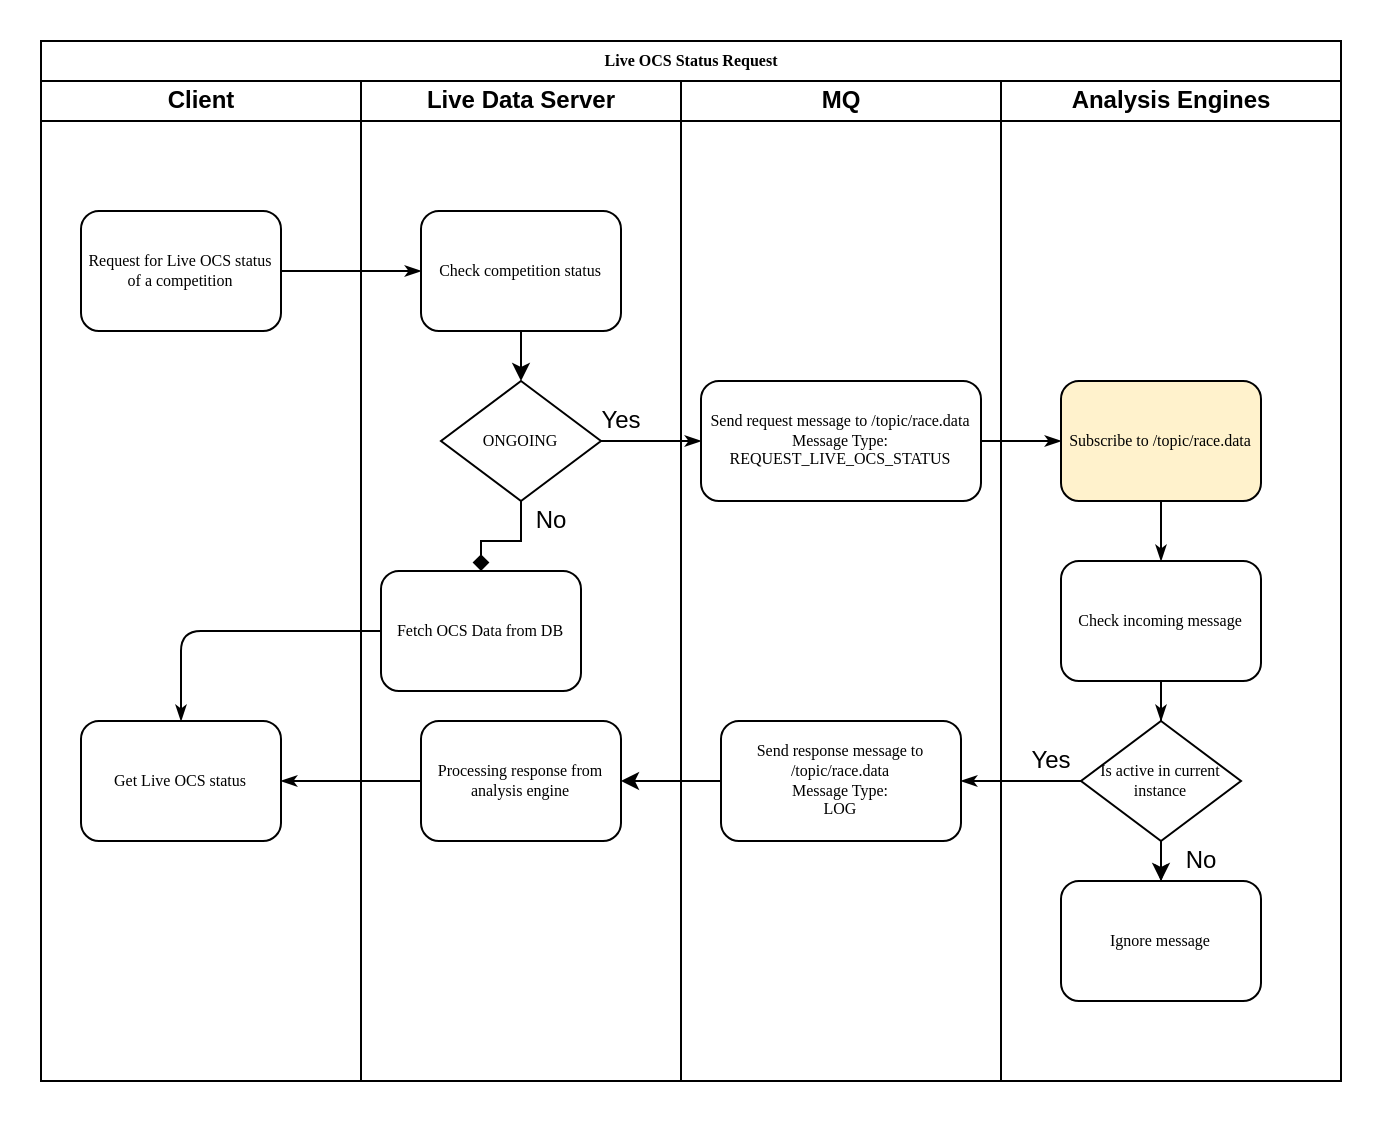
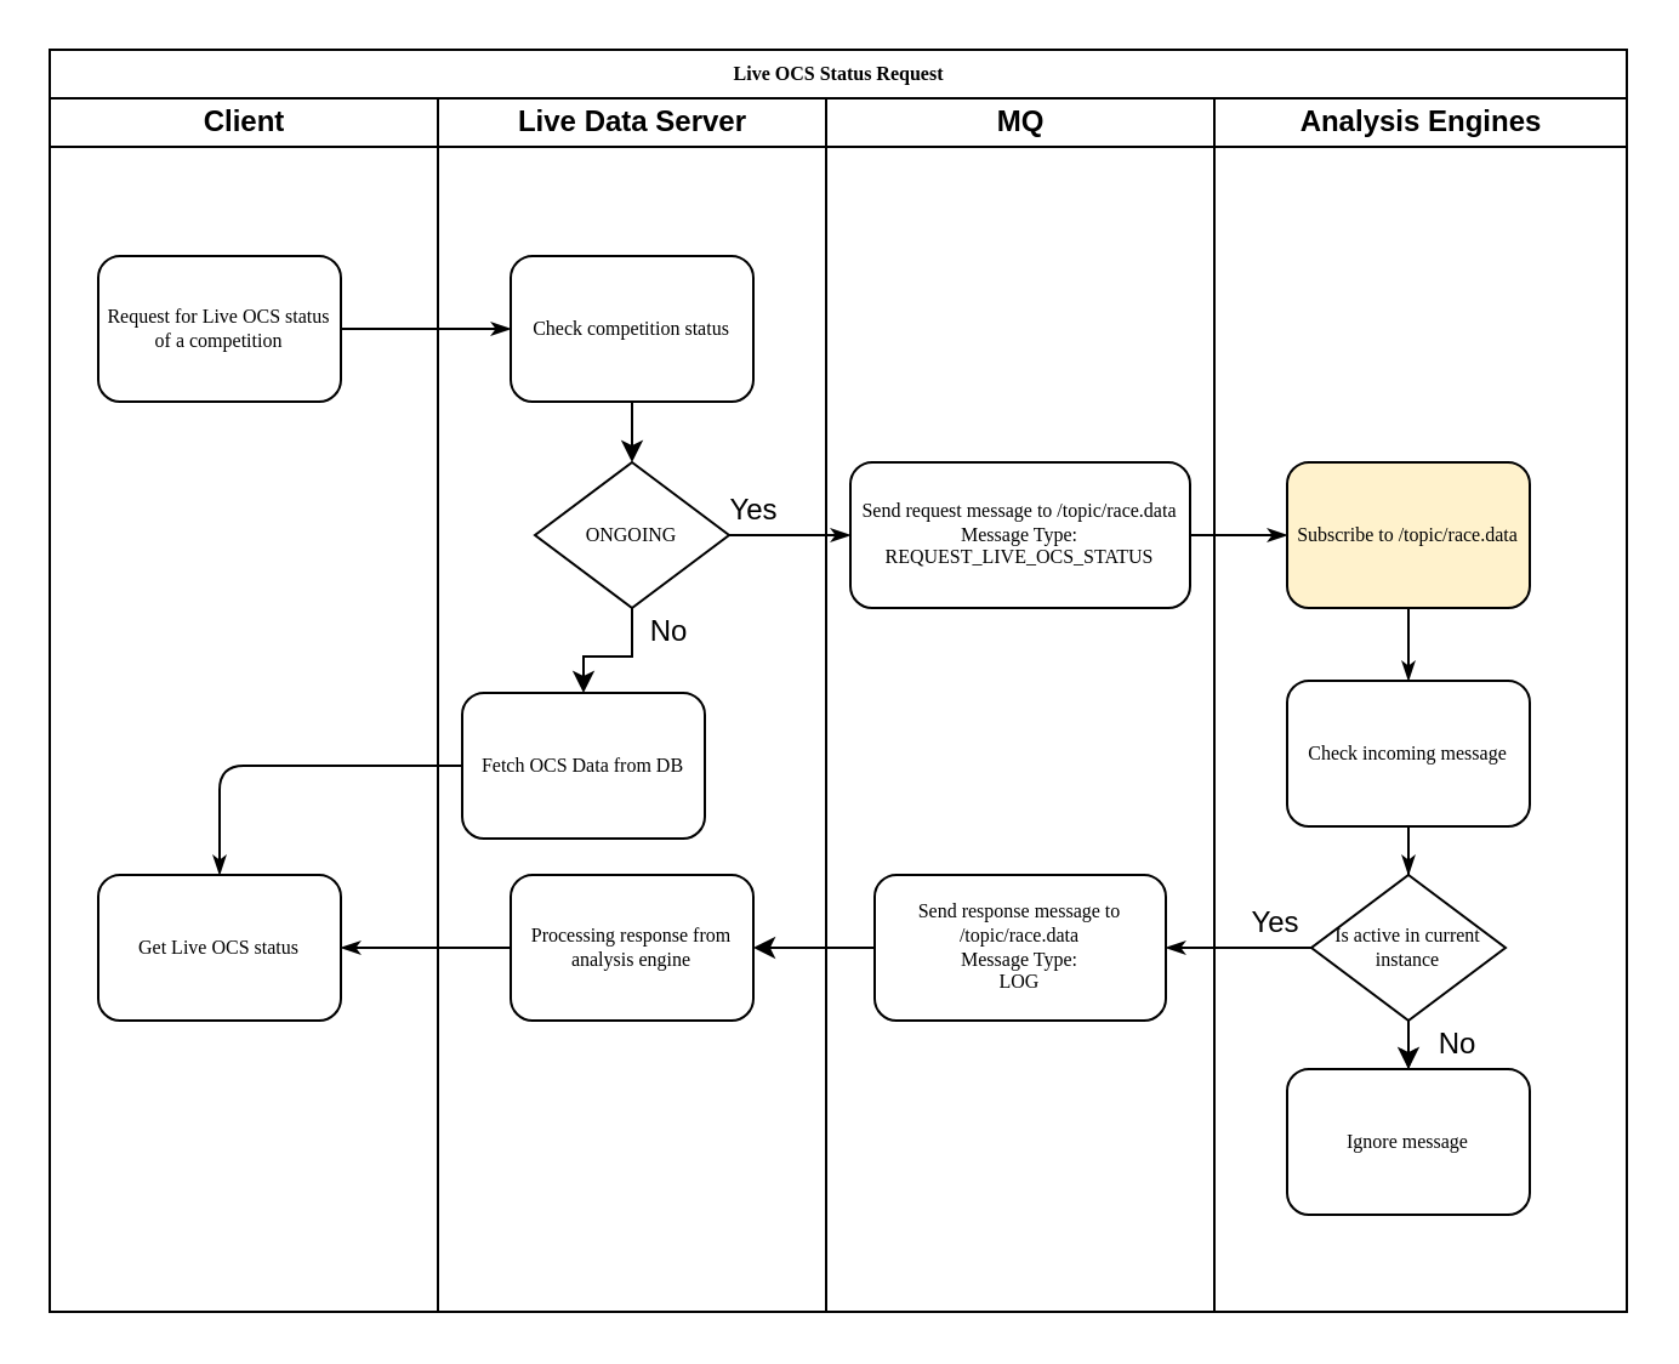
  <mxCell id="0" />
  <mxCell id="1" parent="0" />
  <mxCell id="2" value="Live OCS Status Request" style="swimlane;html=1;childLayout=stackLayout;startSize=20;rounded=0;shadow=0;labelBackgroundColor=none;strokeWidth=1;fontFamily=Verdana;fontSize=8;align=center;" parent="1" vertex="1"><mxGeometry x="20" y="20" width="650" height="520" as="geometry" /></mxCell>
  <mxCell id="3" value="Client" style="swimlane;html=1;startSize=20;" parent="2" vertex="1"><mxGeometry y="20" width="160" height="500" as="geometry" /></mxCell>
  <mxCell id="4" value="Request for Live OCS status of a competition" style="rounded=1;whiteSpace=wrap;html=1;shadow=0;labelBackgroundColor=none;strokeWidth=1;fontFamily=Verdana;fontSize=8;align=center;" parent="3" vertex="1"><mxGeometry x="20" y="65" width="100" height="60" as="geometry" /></mxCell>
  <mxCell id="5" value="Get Live OCS status" style="rounded=1;whiteSpace=wrap;html=1;shadow=0;labelBackgroundColor=none;strokeWidth=1;fontFamily=Verdana;fontSize=8;align=center;" parent="3" vertex="1"><mxGeometry x="20" y="320" width="100" height="60" as="geometry" /></mxCell>
  <mxCell id="6" style="edgeStyle=orthogonalEdgeStyle;rounded=1;html=1;labelBackgroundColor=none;startArrow=none;startFill=0;startSize=5;endArrow=classicThin;endFill=1;endSize=5;jettySize=auto;orthogonalLoop=1;strokeWidth=1;fontFamily=Verdana;fontSize=8" parent="2" source="4" target="10" edge="1"><mxGeometry relative="1" as="geometry" /></mxCell>
  <mxCell id="7" style="edgeStyle=orthogonalEdgeStyle;rounded=1;html=1;labelBackgroundColor=none;startArrow=none;startFill=0;startSize=5;endArrow=classicThin;endFill=1;endSize=5;jettySize=auto;orthogonalLoop=1;strokeWidth=1;fontFamily=Verdana;fontSize=8" parent="2" source="15" target="5" edge="1"><mxGeometry relative="1" as="geometry"><mxPoint x="360.0" y="290" as="sourcePoint" /></mxGeometry></mxCell>
  <mxCell id="8" style="edgeStyle=orthogonalEdgeStyle;rounded=1;html=1;labelBackgroundColor=none;startArrow=none;startFill=0;startSize=5;endArrow=classicThin;endFill=1;endSize=5;jettySize=auto;orthogonalLoop=1;strokeWidth=1;fontFamily=Verdana;fontSize=8" parent="2" edge="1"><mxGeometry relative="1" as="geometry"><mxPoint x="655.034" y="20" as="sourcePoint" /><mxPoint x="655.034" y="20" as="targetPoint" /></mxGeometry></mxCell>
  <mxCell id="9" value="Live Data Server" style="swimlane;html=1;startSize=20;" parent="2" vertex="1"><mxGeometry x="160" y="20" width="160" height="500" as="geometry" /></mxCell>
  <mxCell id="10" value="Check competition status" style="rounded=1;whiteSpace=wrap;html=1;shadow=0;labelBackgroundColor=none;strokeWidth=1;fontFamily=Verdana;fontSize=8;align=center;" parent="9" vertex="1"><mxGeometry x="30" y="65" width="100" height="60" as="geometry" /></mxCell>
- <mxCell id="11" value="" style="edgeStyle=orthogonalEdgeStyle;rounded=0;orthogonalLoop=1;jettySize=auto;html=1;endArrow=diamond;" edge="1" parent="9" source="12" target="16"><mxGeometry relative="1" as="geometry" /></mxCell>
+ <mxCell id="11" value="" style="edgeStyle=orthogonalEdgeStyle;rounded=0;orthogonalLoop=1;jettySize=auto;html=1;" edge="1" parent="9" source="12" target="16"><mxGeometry relative="1" as="geometry" /></mxCell>
  <mxCell id="12" value="ONGOING" style="rhombus;whiteSpace=wrap;html=1;rounded=0;shadow=0;labelBackgroundColor=none;strokeWidth=1;fontFamily=Verdana;fontSize=8;align=center;" vertex="1" parent="9"><mxGeometry x="40" y="150" width="80" height="60" as="geometry" /></mxCell>
  <mxCell id="13" value="" style="edgeStyle=orthogonalEdgeStyle;rounded=0;orthogonalLoop=1;jettySize=auto;html=1;exitX=0.75;exitY=1;exitDx=0;exitDy=0;entryX=0.5;entryY=0;entryDx=0;entryDy=0;" edge="1" parent="9" source="10" target="12"><mxGeometry relative="1" as="geometry"><mxPoint x="250.0" y="225" as="sourcePoint" /><mxPoint x="250.0" y="250" as="targetPoint" /></mxGeometry></mxCell>
  <mxCell id="14" value="Yes" style="text;html=1;align=center;verticalAlign=middle;resizable=0;points=[];autosize=1;strokeColor=none;fillColor=none;" vertex="1" parent="9"><mxGeometry x="110" y="160" width="40" height="20" as="geometry" /></mxCell>
  <mxCell id="15" value="Processing response from analysis engine" style="rounded=1;whiteSpace=wrap;html=1;shadow=0;labelBackgroundColor=none;strokeWidth=1;fontFamily=Verdana;fontSize=8;align=center;" vertex="1" parent="9"><mxGeometry x="30" y="320" width="100" height="60" as="geometry" /></mxCell>
  <mxCell id="16" value="Fetch OCS Data from DB" style="rounded=1;whiteSpace=wrap;html=1;shadow=0;labelBackgroundColor=none;strokeWidth=1;fontFamily=Verdana;fontSize=8;align=center;" vertex="1" parent="9"><mxGeometry x="10" y="245" width="100" height="60" as="geometry" /></mxCell>
  <mxCell id="17" value="No" style="text;html=1;align=center;verticalAlign=middle;resizable=0;points=[];autosize=1;strokeColor=none;fillColor=none;" vertex="1" parent="9"><mxGeometry x="80" y="210" width="30" height="20" as="geometry" /></mxCell>
  <mxCell id="18" value="MQ" style="swimlane;html=1;startSize=20;" parent="2" vertex="1"><mxGeometry x="320" y="20" width="160" height="500" as="geometry" /></mxCell>
  <mxCell id="19" value="Send request message to /topic/race.data&lt;br&gt;Message Type: REQUEST_LIVE_OCS_STATUS" style="rounded=1;whiteSpace=wrap;html=1;shadow=0;labelBackgroundColor=none;strokeWidth=1;fontFamily=Verdana;fontSize=8;align=center;" parent="18" vertex="1"><mxGeometry x="10" y="150" width="140" height="60" as="geometry" /></mxCell>
  <mxCell id="20" value="Send response message to /topic/race.data&lt;br&gt;Message Type:&lt;br&gt;LOG" style="rounded=1;whiteSpace=wrap;html=1;shadow=0;labelBackgroundColor=none;strokeWidth=1;fontFamily=Verdana;fontSize=8;align=center;fontStyle=0" vertex="1" parent="18"><mxGeometry x="20" y="320" width="120" height="60" as="geometry" /></mxCell>
  <mxCell id="21" value="Analysis Engines" style="swimlane;html=1;startSize=20;" parent="2" vertex="1"><mxGeometry x="480" y="20" width="170" height="500" as="geometry" /></mxCell>
  <mxCell id="22" value="" style="edgeStyle=orthogonalEdgeStyle;rounded=0;orthogonalLoop=1;jettySize=auto;html=1;" edge="1" parent="21" source="23" target="25"><mxGeometry relative="1" as="geometry" /></mxCell>
  <mxCell id="23" value="Check incoming message" style="rounded=1;whiteSpace=wrap;html=1;shadow=0;labelBackgroundColor=none;strokeWidth=1;fontFamily=Verdana;fontSize=8;align=center;" parent="21" vertex="1"><mxGeometry x="30" y="240" width="100" height="60" as="geometry" /></mxCell>
  <mxCell id="24" value="Is active in current instance" style="rhombus;whiteSpace=wrap;html=1;rounded=0;shadow=0;labelBackgroundColor=none;strokeWidth=1;fontFamily=Verdana;fontSize=8;align=center;" parent="21" vertex="1"><mxGeometry x="40" y="320" width="80" height="60" as="geometry" /></mxCell>
  <mxCell id="25" value="Ignore message" style="rounded=1;whiteSpace=wrap;html=1;shadow=0;labelBackgroundColor=none;strokeWidth=1;fontFamily=Verdana;fontSize=8;align=center;" parent="21" vertex="1"><mxGeometry x="30" y="400" width="100" height="60" as="geometry" /></mxCell>
  <mxCell id="26" style="edgeStyle=orthogonalEdgeStyle;rounded=1;html=1;labelBackgroundColor=none;startArrow=none;startFill=0;startSize=5;endArrow=classicThin;endFill=1;endSize=5;jettySize=auto;orthogonalLoop=1;strokeColor=#000000;strokeWidth=1;fontFamily=Verdana;fontSize=8;fontColor=#000000;" parent="21" source="23" target="24" edge="1"><mxGeometry relative="1" as="geometry" /></mxCell>
  <mxCell id="27" style="edgeStyle=orthogonalEdgeStyle;rounded=1;html=1;labelBackgroundColor=none;startArrow=none;startFill=0;startSize=5;endArrow=classicThin;endFill=1;endSize=5;jettySize=auto;orthogonalLoop=1;strokeWidth=1;fontFamily=Verdana;fontSize=8" parent="21" source="24" target="25" edge="1"><mxGeometry relative="1" as="geometry" /></mxCell>
  <mxCell id="28" value="Subscribe to /topic/race.data" style="rounded=1;whiteSpace=wrap;html=1;shadow=0;labelBackgroundColor=none;strokeWidth=1;fontFamily=Verdana;fontSize=8;align=center;fillColor=#fff2cc;" vertex="1" parent="21"><mxGeometry x="30" y="150" width="100" height="60" as="geometry" /></mxCell>
  <mxCell id="29" style="edgeStyle=orthogonalEdgeStyle;rounded=1;html=1;labelBackgroundColor=none;startArrow=none;startFill=0;startSize=5;endArrow=classicThin;endFill=1;endSize=5;jettySize=auto;orthogonalLoop=1;strokeWidth=1;fontFamily=Verdana;fontSize=8;exitX=0.5;exitY=1;exitDx=0;exitDy=0;entryX=0.5;entryY=0;entryDx=0;entryDy=0;" edge="1" parent="21" source="28" target="23"><mxGeometry relative="1" as="geometry"><mxPoint x="-70.0" y="220" as="sourcePoint" /><mxPoint x="-70.0" y="250" as="targetPoint" /></mxGeometry></mxCell>
  <mxCell id="30" value="Yes" style="text;html=1;align=center;verticalAlign=middle;resizable=0;points=[];autosize=1;strokeColor=none;fillColor=none;" vertex="1" parent="21"><mxGeometry x="5" y="330" width="40" height="20" as="geometry" /></mxCell>
  <mxCell id="31" style="edgeStyle=orthogonalEdgeStyle;rounded=1;html=1;labelBackgroundColor=none;startArrow=none;startFill=0;startSize=5;endArrow=classicThin;endFill=1;endSize=5;jettySize=auto;orthogonalLoop=1;strokeWidth=1;fontFamily=Verdana;fontSize=8;exitX=1;exitY=0.5;exitDx=0;exitDy=0;entryX=0;entryY=0.5;entryDx=0;entryDy=0;" edge="1" parent="2" source="12" target="19"><mxGeometry relative="1" as="geometry"><mxPoint x="450.0" y="300" as="sourcePoint" /><mxPoint x="340" y="210" as="targetPoint" /></mxGeometry></mxCell>
  <mxCell id="32" style="edgeStyle=orthogonalEdgeStyle;rounded=1;html=1;labelBackgroundColor=none;startArrow=none;startFill=0;startSize=5;endArrow=classicThin;endFill=1;endSize=5;jettySize=auto;orthogonalLoop=1;strokeWidth=1;fontFamily=Verdana;fontSize=8;exitX=1;exitY=0.5;exitDx=0;exitDy=0;entryX=0;entryY=0.5;entryDx=0;entryDy=0;" edge="1" parent="2" source="19" target="28"><mxGeometry relative="1" as="geometry"><mxPoint x="290.0" y="210" as="sourcePoint" /><mxPoint x="480" y="200" as="targetPoint" /></mxGeometry></mxCell>
  <mxCell id="33" style="edgeStyle=orthogonalEdgeStyle;rounded=1;html=1;labelBackgroundColor=none;startArrow=none;startFill=0;startSize=5;endArrow=classicThin;endFill=1;endSize=5;jettySize=auto;orthogonalLoop=1;strokeWidth=1;fontFamily=Verdana;fontSize=8;exitX=0;exitY=0.5;exitDx=0;exitDy=0;entryX=1;entryY=0.5;entryDx=0;entryDy=0;" edge="1" parent="2" source="24" target="20"><mxGeometry relative="1" as="geometry"><mxPoint x="370.0" y="300" as="sourcePoint" /><mxPoint x="80" y="245" as="targetPoint" /></mxGeometry></mxCell>
  <mxCell id="34" style="edgeStyle=orthogonalEdgeStyle;rounded=1;html=1;labelBackgroundColor=none;startArrow=none;startFill=0;startSize=5;endArrow=classicThin;endFill=1;endSize=5;jettySize=auto;orthogonalLoop=1;strokeWidth=1;fontFamily=Verdana;fontSize=8;exitX=0;exitY=0.5;exitDx=0;exitDy=0;entryX=0.5;entryY=0;entryDx=0;entryDy=0;" edge="1" parent="2" source="16" target="5"><mxGeometry relative="1" as="geometry"><mxPoint x="200.0" y="380" as="sourcePoint" /><mxPoint x="130" y="380" as="targetPoint" /></mxGeometry></mxCell>
  <mxCell id="35" value="" style="edgeStyle=orthogonalEdgeStyle;rounded=0;orthogonalLoop=1;jettySize=auto;html=1;" edge="1" parent="2" source="20" target="15"><mxGeometry relative="1" as="geometry" /></mxCell>
  <mxCell id="36" value="No" style="text;html=1;align=center;verticalAlign=middle;resizable=0;points=[];autosize=1;strokeColor=none;fillColor=none;" vertex="1" parent="1"><mxGeometry x="585" y="420" width="30" height="20" as="geometry" /></mxCell>
